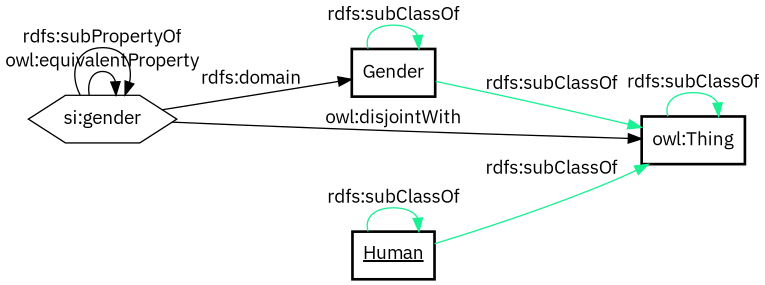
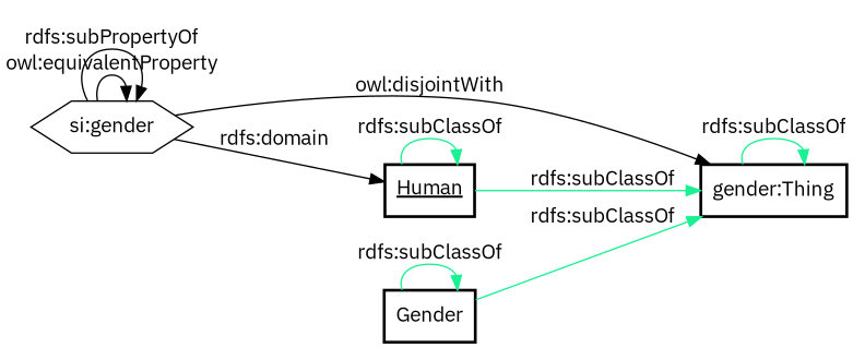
  digraph {
    fontname="IBM Plex Sans"
    rankdir=LR
    node [fontname="IBM Plex Sans" shape=box style=bold]
    edge [arrowtail=normal color="#19F193" fontname="IBM Plex Sans"]
    n1 [label="si:gender" shape=hexagon style=""]
    n2 [label=Gender]
-   n3 [label="owl:Thing"]
+   n3 [label="gender:Thing"]
    n4 [label=<<U>Human</U>>]
    n1 -> n1 [color=black label="owl:equivalentProperty"]
    n1 -> n1 [color=black label="rdfs:subPropertyOf"]
-   n1 -> n2 [color=black label="rdfs:domain"]
+   n1 -> n4 [color=black label="rdfs:domain"]
    n1 -> n3 [color=black label="owl:disjointWith"]
    n2 -> n2 [label="rdfs:subClassOf"]
    n2 -> n3 [label="rdfs:subClassOf"]
    n3 -> n3 [label="rdfs:subClassOf"]
    n4 -> n3 [label="rdfs:subClassOf"]
    n4 -> n4 [label="rdfs:subClassOf"]
  }
